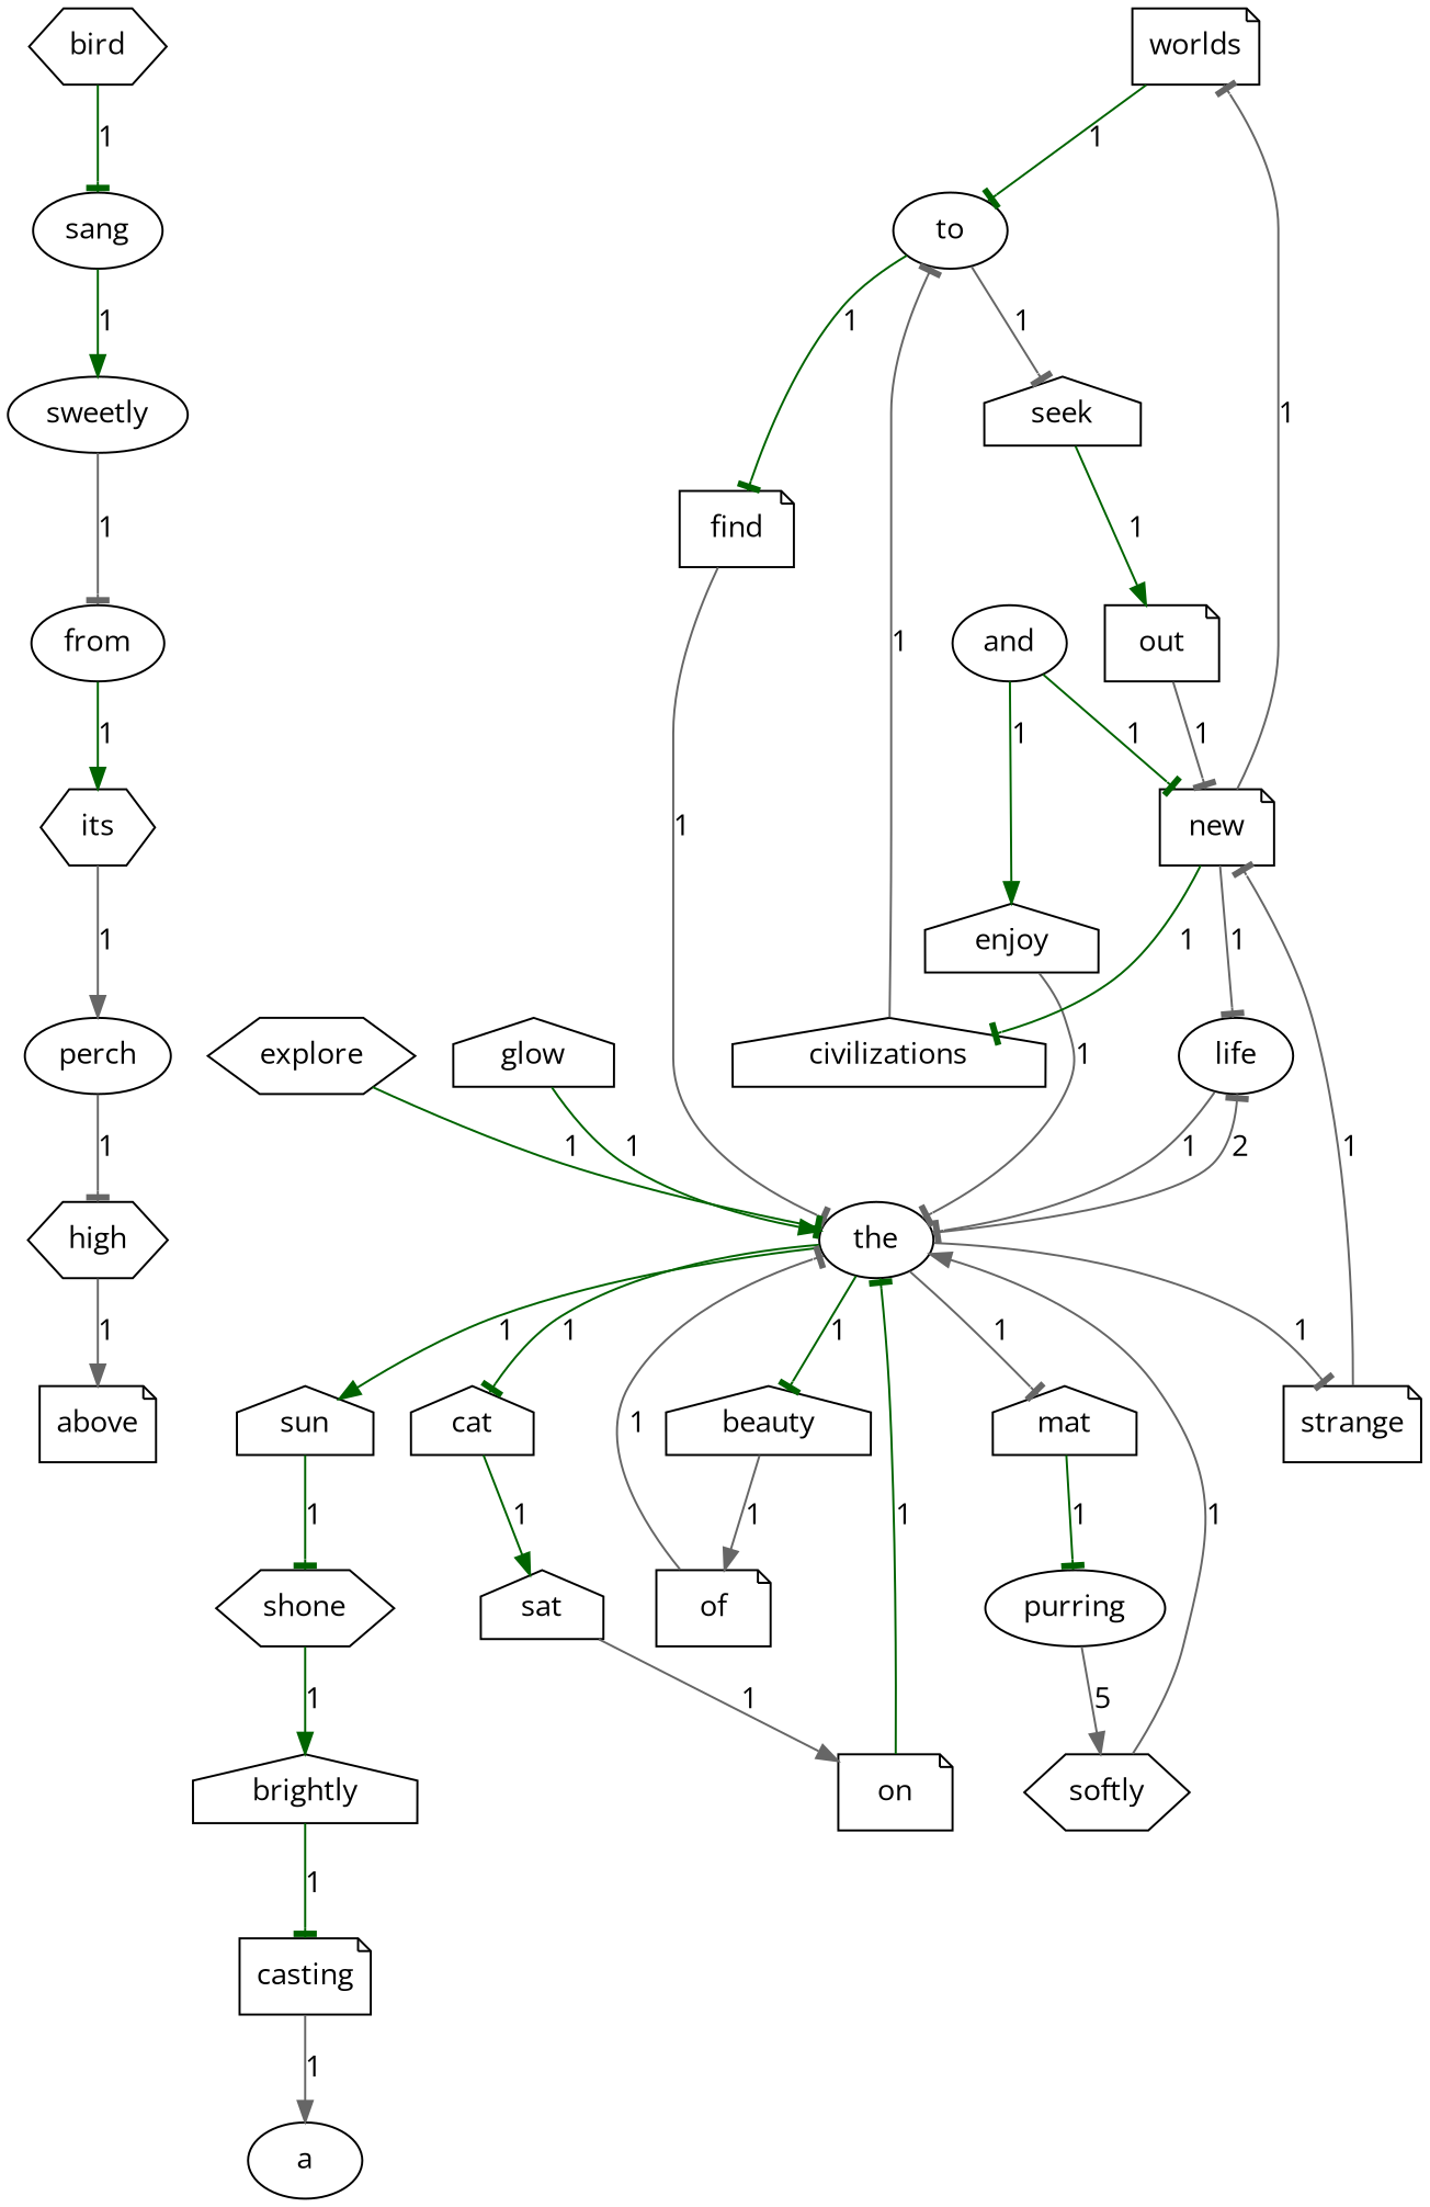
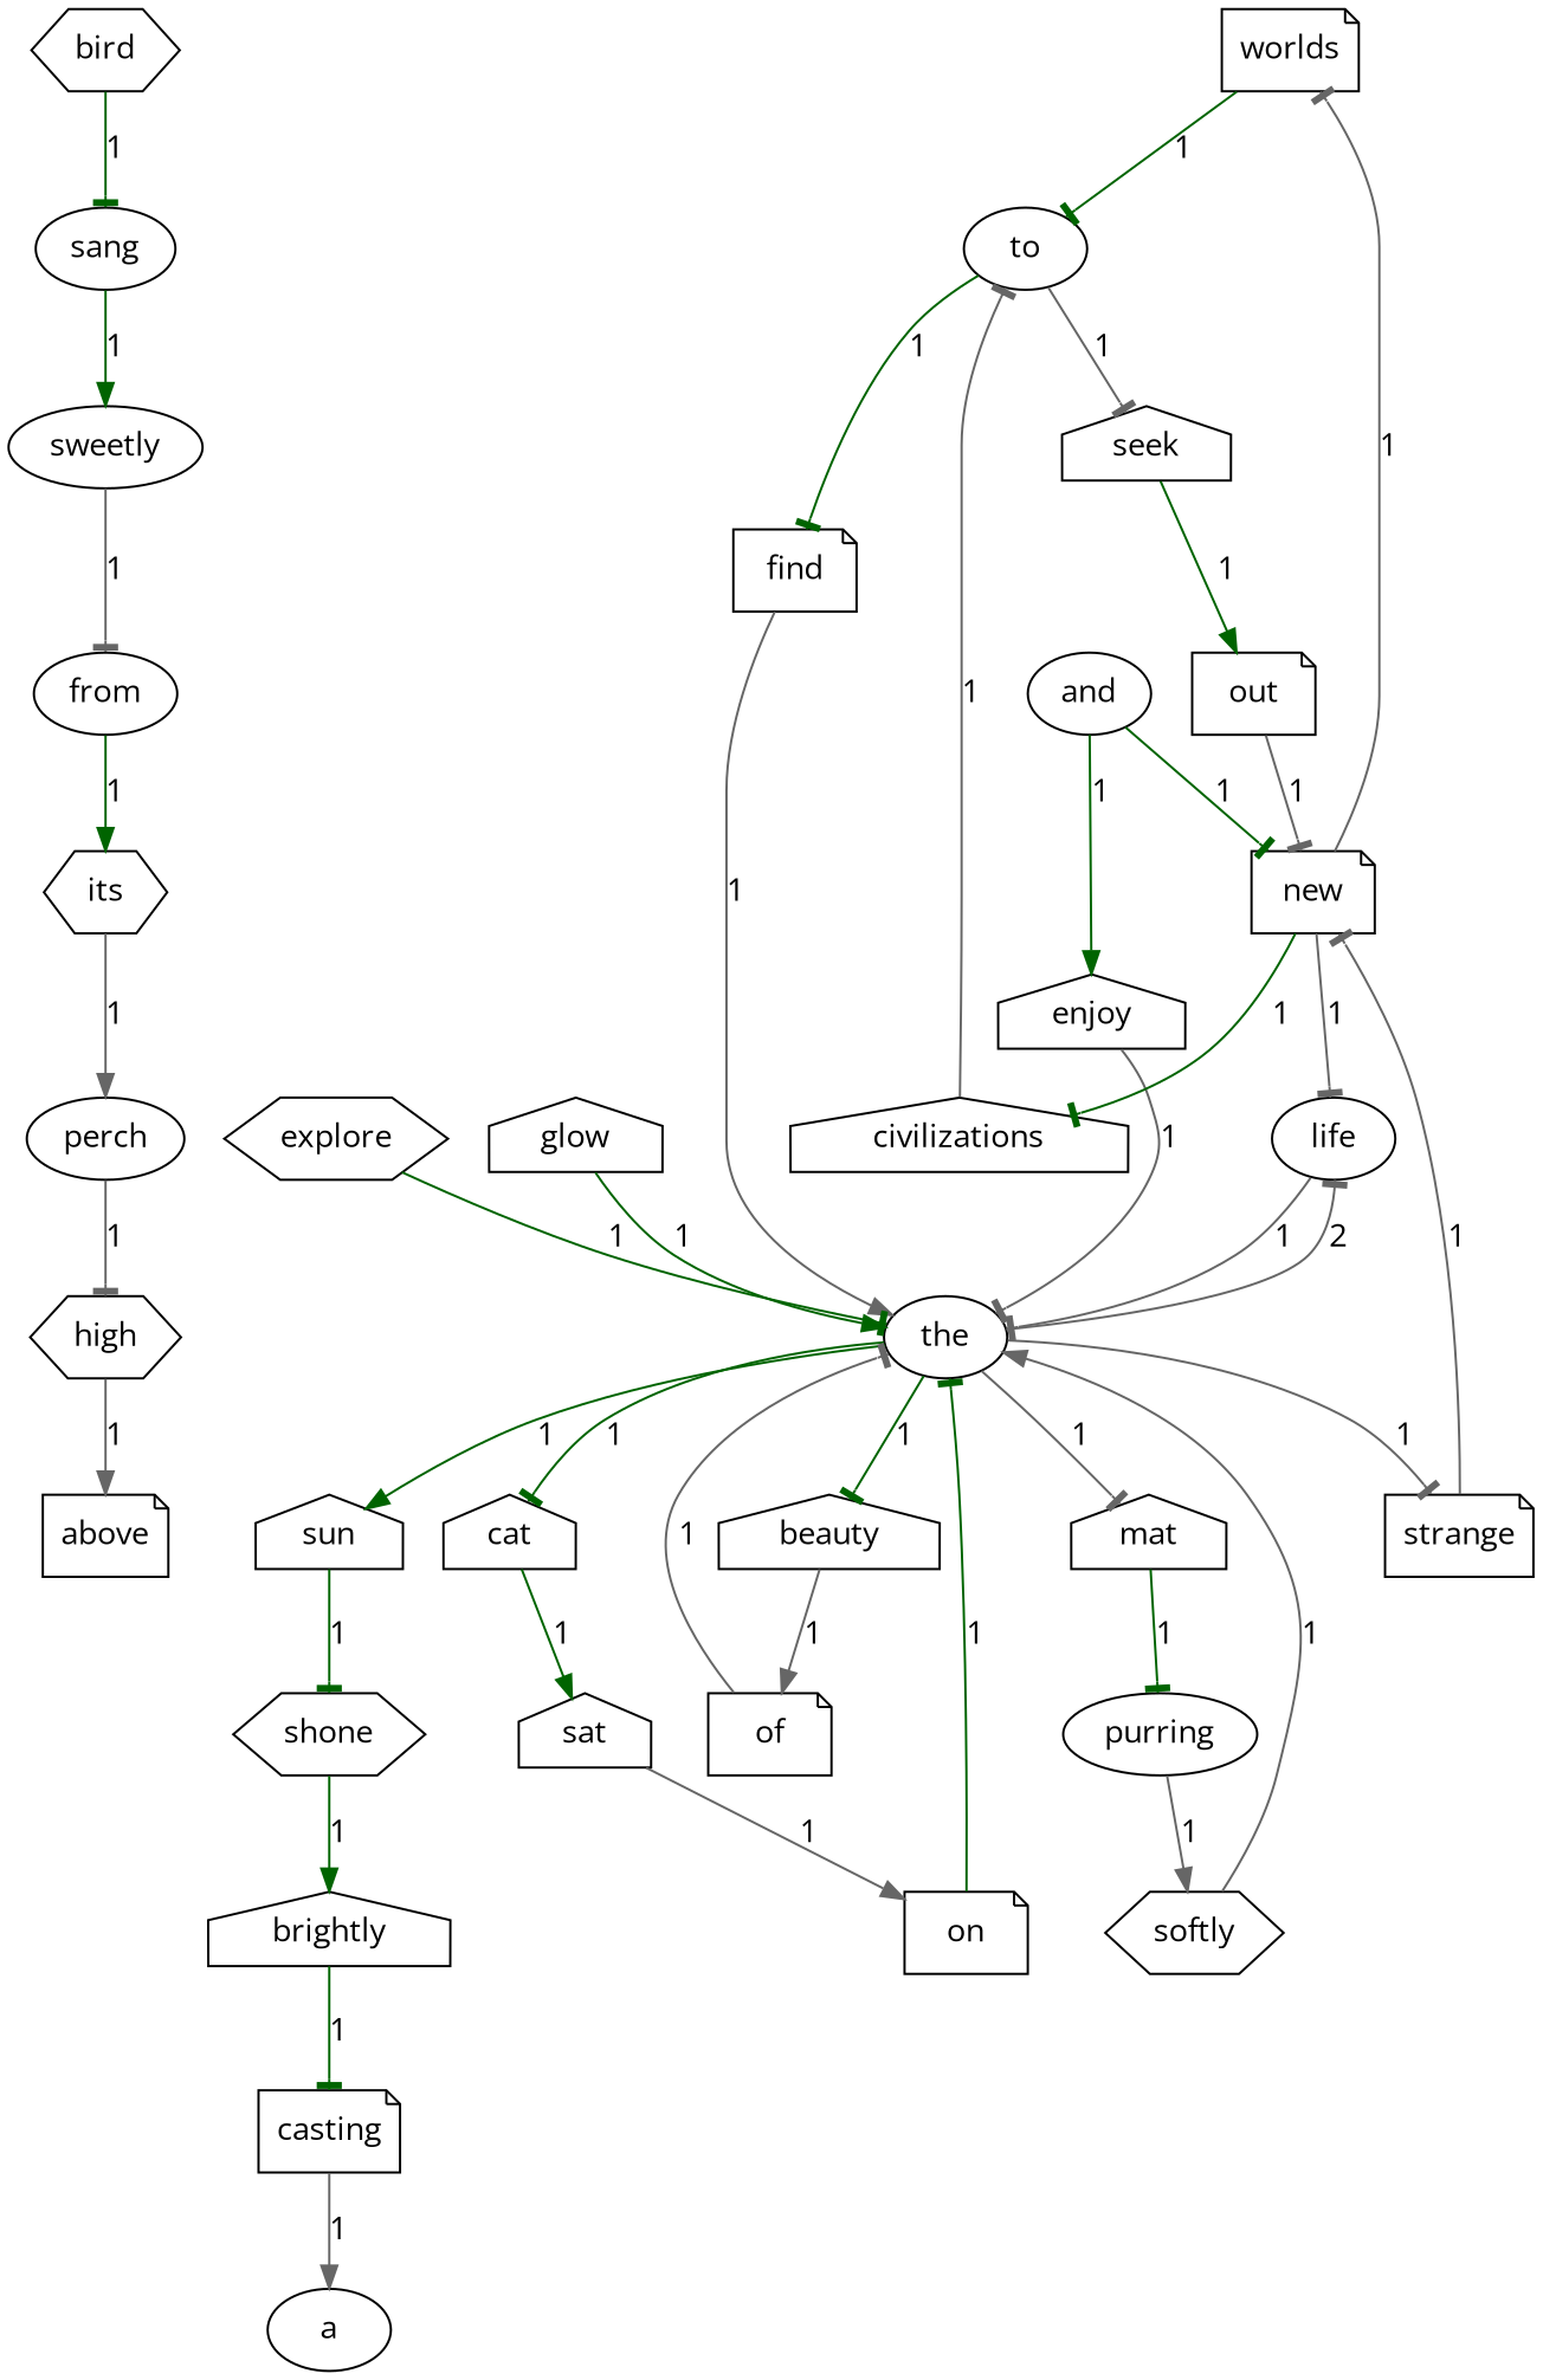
  digraph {
    fontname="Open Sans"
    node [fontname="Open Sans" shape=ellipse]
    edge [arrowhead=tee color=gray40 fontname="Open Sans"]
    sweetly
    from
    its [shape=hexagon]
    perch
    worlds [shape=note]
    to
    seek [shape=house]
    find [shape=note]
    out [shape=note]
    the
    explore [shape=hexagon]
    of [shape=note]
    beauty [shape=house]
    sun [shape=house]
    life
    cat [shape=house]
    mat [shape=house]
    strange [shape=note]
    casting [shape=note]
    brightly [shape=house]
    a
    enjoy [shape=house]
    shone [shape=hexagon]
    sat [shape=house]
    bird [shape=hexagon]
    sang
    purring
    new [shape=note]
    civilizations [shape=house]
    and
    high [shape=hexagon]
    above [shape=note]
    on [shape=note]
    softly [shape=hexagon]
    glow [shape=house]
    sweetly -> from [label=1]
    from -> its [arrowhead=normal color=darkgreen label=1]
    its -> perch [arrowhead=normal label=1]
    perch -> high [label=1]
    worlds -> to [color=darkgreen label=1]
    to -> seek [label=1]
    to -> find [color=darkgreen label=1]
    seek -> out [arrowhead=normal color=darkgreen label=1]
-   find -> the [label=1]
+   find -> the [arrowhead=normal label=1]
    out -> new [label=1]
    the -> beauty [color=darkgreen label=1]
    the -> sun [arrowhead=normal color=darkgreen label=1]
    the -> life [label=2]
    the -> cat [color=darkgreen label=1]
    the -> mat [label=1]
    the -> strange [label=1]
    explore -> the [color=darkgreen label=1]
    of -> the [label=1]
    beauty -> of [arrowhead=normal label=1]
    sun -> shone [color=darkgreen label=1]
    life -> the [label=1]
    cat -> sat [arrowhead=normal color=darkgreen label=1]
    mat -> purring [color=darkgreen label=1]
    strange -> new [label=1]
    casting -> a [arrowhead=normal label=1]
    brightly -> casting [color=darkgreen label=1]
    enjoy -> the [label=1]
    shone -> brightly [arrowhead=normal color=darkgreen label=1]
    sat -> on [arrowhead=normal label=1]
    bird -> sang [color=darkgreen label=1]
    sang -> sweetly [arrowhead=normal color=darkgreen label=1]
-   purring -> softly [arrowhead=normal label=5]
+   purring -> softly [arrowhead=normal label=1]
    new -> worlds [label=1]
    new -> life [label=1]
    new -> civilizations [color=darkgreen label=1]
    civilizations -> to [label=1]
    and -> enjoy [arrowhead=normal color=darkgreen label=1]
    and -> new [color=darkgreen label=1]
    high -> above [arrowhead=normal label=1]
    on -> the [color=darkgreen label=1]
    softly -> the [arrowhead=normal label=1]
    glow -> the [arrowhead=normal color=darkgreen label=1]
  }
